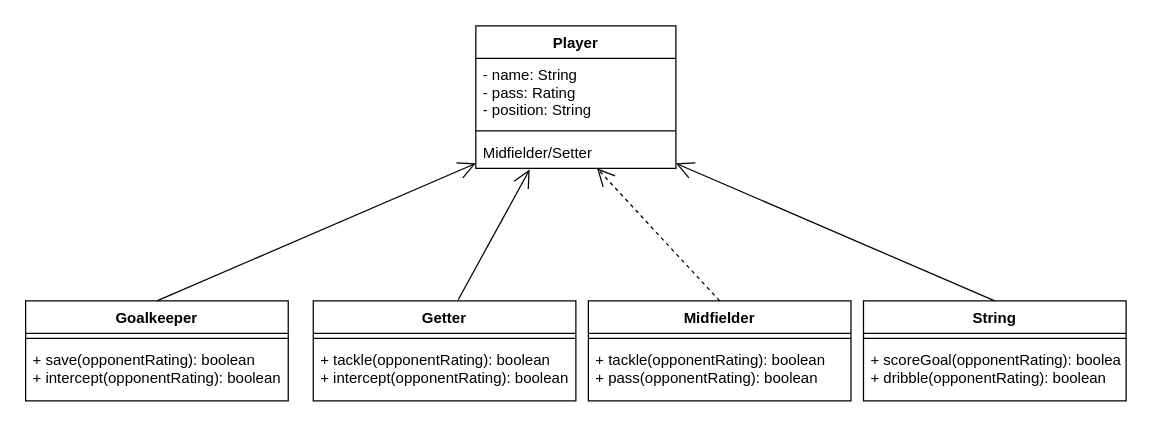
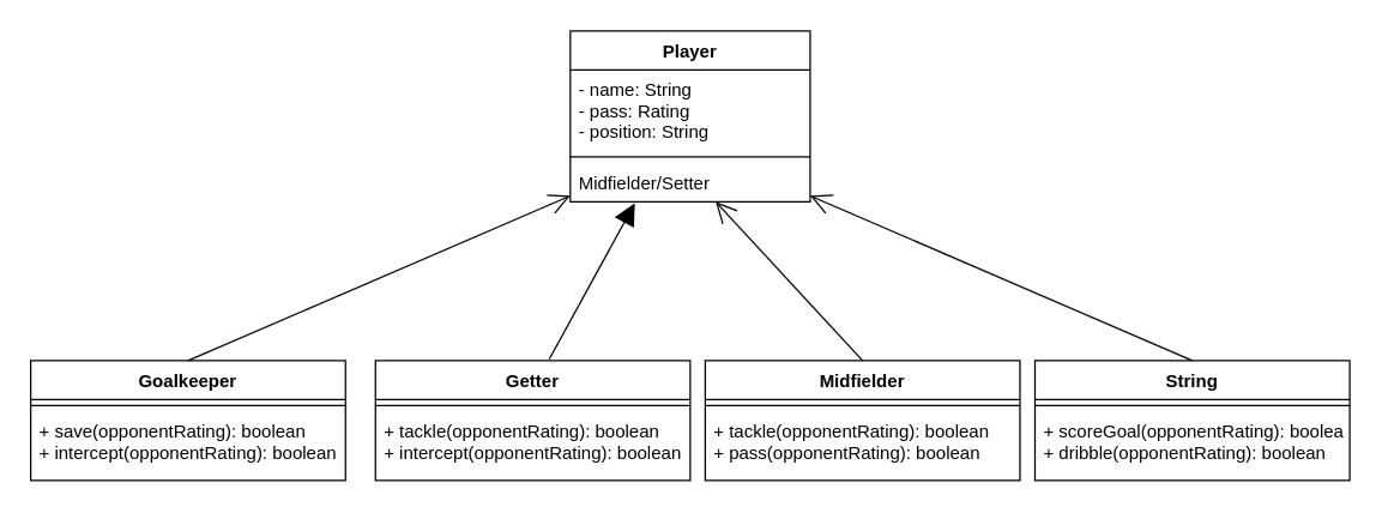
  <mxCell id="0" />
  <mxCell id="1" parent="0" />
  <mxCell id="2" value="Player" style="swimlane;fontStyle=1;align=center;verticalAlign=top;childLayout=stackLayout;horizontal=1;startSize=26;horizontalStack=0;resizeParent=1;resizeParentMax=0;resizeLast=0;collapsible=1;marginBottom=0;fontColor=default;fillColor=default;strokeColor=default;" vertex="1" parent="1"><mxGeometry x="380" y="20" width="160" height="114" as="geometry" /></mxCell>
  <mxCell id="3" value="- name: String&#10;- pass: Rating&#10;- position: String" style="text;strokeColor=none;fillColor=none;align=left;verticalAlign=top;spacingLeft=4;spacingRight=4;overflow=hidden;rotatable=0;points=[[0,0.5],[1,0.5]];portConstraint=eastwest;fontColor=default;" vertex="1" parent="2"><mxGeometry y="26" width="160" height="54" as="geometry" /></mxCell>
  <mxCell id="4" value="" style="line;strokeWidth=1;fillColor=none;align=left;verticalAlign=middle;spacingTop=-1;spacingLeft=3;spacingRight=3;rotatable=0;labelPosition=right;points=[];portConstraint=eastwest;fontColor=default;" vertex="1" parent="2"><mxGeometry y="80" width="160" height="8" as="geometry" /></mxCell>
  <mxCell id="5" value="Midfielder/Setter" style="text;strokeColor=none;fillColor=none;align=left;verticalAlign=top;spacingLeft=4;spacingRight=4;overflow=hidden;rotatable=0;points=[[0,0.5],[1,0.5]];portConstraint=eastwest;fontColor=default;" vertex="1" parent="2"><mxGeometry y="88" width="160" height="26" as="geometry" /></mxCell>
  <mxCell id="6" value="Goalkeeper" style="swimlane;fontStyle=1;align=center;verticalAlign=top;childLayout=stackLayout;horizontal=1;startSize=26;horizontalStack=0;resizeParent=1;resizeParentMax=0;resizeLast=0;collapsible=1;marginBottom=0;fontColor=default;fillColor=default;strokeColor=default;" vertex="1" parent="1"><mxGeometry x="20" y="240" width="210" height="80" as="geometry" /></mxCell>
  <mxCell id="7" value="" style="line;strokeWidth=1;fillColor=none;align=left;verticalAlign=middle;spacingTop=-1;spacingLeft=3;spacingRight=3;rotatable=0;labelPosition=right;points=[];portConstraint=eastwest;fontColor=default;" vertex="1" parent="6"><mxGeometry y="26" width="210" height="8" as="geometry" /></mxCell>
  <mxCell id="8" value="+ save(opponentRating): boolean&#10;+ intercept(opponentRating): boolean" style="text;strokeColor=none;fillColor=none;align=left;verticalAlign=top;spacingLeft=4;spacingRight=4;overflow=hidden;rotatable=0;points=[[0,0.5],[1,0.5]];portConstraint=eastwest;fontColor=default;" vertex="1" parent="6"><mxGeometry y="34" width="210" height="46" as="geometry" /></mxCell>
  <mxCell id="9" value="Getter" style="swimlane;fontStyle=1;align=center;verticalAlign=top;childLayout=stackLayout;horizontal=1;startSize=26;horizontalStack=0;resizeParent=1;resizeParentMax=0;resizeLast=0;collapsible=1;marginBottom=0;fontColor=default;fillColor=default;strokeColor=default;" vertex="1" parent="1"><mxGeometry x="250" y="240" width="210" height="80" as="geometry" /></mxCell>
  <mxCell id="10" value="" style="line;strokeWidth=1;fillColor=none;align=left;verticalAlign=middle;spacingTop=-1;spacingLeft=3;spacingRight=3;rotatable=0;labelPosition=right;points=[];portConstraint=eastwest;fontColor=default;" vertex="1" parent="9"><mxGeometry y="26" width="210" height="8" as="geometry" /></mxCell>
  <mxCell id="11" value="+ tackle(opponentRating): boolean&#10;+ intercept(opponentRating): boolean" style="text;strokeColor=none;fillColor=none;align=left;verticalAlign=top;spacingLeft=4;spacingRight=4;overflow=hidden;rotatable=0;points=[[0,0.5],[1,0.5]];portConstraint=eastwest;fontColor=default;" vertex="1" parent="9"><mxGeometry y="34" width="210" height="46" as="geometry" /></mxCell>
  <mxCell id="12" value="Midfielder" style="swimlane;fontStyle=1;align=center;verticalAlign=top;childLayout=stackLayout;horizontal=1;startSize=26;horizontalStack=0;resizeParent=1;resizeParentMax=0;resizeLast=0;collapsible=1;marginBottom=0;fontColor=default;fillColor=default;strokeColor=default;" vertex="1" parent="1"><mxGeometry x="470" y="240" width="210" height="80" as="geometry" /></mxCell>
  <mxCell id="13" value="" style="line;strokeWidth=1;fillColor=none;align=left;verticalAlign=middle;spacingTop=-1;spacingLeft=3;spacingRight=3;rotatable=0;labelPosition=right;points=[];portConstraint=eastwest;fontColor=default;" vertex="1" parent="12"><mxGeometry y="26" width="210" height="8" as="geometry" /></mxCell>
  <mxCell id="14" value="+ tackle(opponentRating): boolean&#10;+ pass(opponentRating): boolean" style="text;strokeColor=none;fillColor=none;align=left;verticalAlign=top;spacingLeft=4;spacingRight=4;overflow=hidden;rotatable=0;points=[[0,0.5],[1,0.5]];portConstraint=eastwest;fontColor=default;" vertex="1" parent="12"><mxGeometry y="34" width="210" height="46" as="geometry" /></mxCell>
  <mxCell id="15" value="String" style="swimlane;fontStyle=1;align=center;verticalAlign=top;childLayout=stackLayout;horizontal=1;startSize=26;horizontalStack=0;resizeParent=1;resizeParentMax=0;resizeLast=0;collapsible=1;marginBottom=0;fontColor=default;fillColor=default;strokeColor=default;" vertex="1" parent="1"><mxGeometry x="690" y="240" width="210" height="80" as="geometry" /></mxCell>
  <mxCell id="16" value="" style="line;strokeWidth=1;fillColor=none;align=left;verticalAlign=middle;spacingTop=-1;spacingLeft=3;spacingRight=3;rotatable=0;labelPosition=right;points=[];portConstraint=eastwest;fontColor=default;" vertex="1" parent="15"><mxGeometry y="26" width="210" height="8" as="geometry" /></mxCell>
  <mxCell id="17" value="+ scoreGoal(opponentRating): boolean&#10;+ dribble(opponentRating): boolean" style="text;strokeColor=none;fillColor=none;align=left;verticalAlign=top;spacingLeft=4;spacingRight=4;overflow=hidden;rotatable=0;points=[[0,0.5],[1,0.5]];portConstraint=eastwest;fontColor=default;" vertex="1" parent="15"><mxGeometry y="34" width="210" height="46" as="geometry" /></mxCell>
  <mxCell id="18" value="" style="endArrow=open;endFill=1;endSize=12;html=1;rounded=0;labelBackgroundColor=default;fontColor=default;strokeColor=default;exitX=0.5;exitY=0;exitDx=0;exitDy=0;" edge="1" parent="1" source="6"><mxGeometry width="160" relative="1" as="geometry"><mxPoint x="330" y="140" as="sourcePoint" /><mxPoint x="380" y="130" as="targetPoint" /></mxGeometry></mxCell>
- <mxCell id="19" value="" style="endArrow=open;endFill=1;endSize=12;html=1;rounded=0;labelBackgroundColor=default;fontColor=default;strokeColor=default;exitX=0.552;exitY=-0.012;exitDx=0;exitDy=0;exitPerimeter=0;entryX=0.269;entryY=1.038;entryDx=0;entryDy=0;entryPerimeter=0;" edge="1" parent="1" source="9" target="5"><mxGeometry width="160" relative="1" as="geometry"><mxPoint x="370" y="210" as="sourcePoint" /><mxPoint x="420" y="140" as="targetPoint" /></mxGeometry></mxCell>
- <mxCell id="20" value="" style="endArrow=open;endFill=1;endSize=12;html=1;rounded=0;labelBackgroundColor=default;fontColor=default;strokeColor=default;exitX=0.5;exitY=0;exitDx=0;exitDy=0;entryX=0.606;entryY=1;entryDx=0;entryDy=0;entryPerimeter=0;dashed=1;" edge="1" parent="1" source="12" target="5"><mxGeometry width="160" relative="1" as="geometry"><mxPoint x="570" y="230" as="sourcePoint" /><mxPoint x="490" y="130" as="targetPoint" /></mxGeometry></mxCell>
+ <mxCell id="19" value="" style="endArrow=block;endFill=1;endSize=12;html=1;rounded=0;labelBackgroundColor=default;fontColor=default;strokeColor=default;exitX=0.552;exitY=-0.012;exitDx=0;exitDy=0;exitPerimeter=0;entryX=0.269;entryY=1.038;entryDx=0;entryDy=0;entryPerimeter=0;" edge="1" parent="1" source="9" target="5"><mxGeometry width="160" relative="1" as="geometry"><mxPoint x="370" y="210" as="sourcePoint" /><mxPoint x="420" y="140" as="targetPoint" /></mxGeometry></mxCell>
+ <mxCell id="20" value="" style="endArrow=open;endFill=1;endSize=12;html=1;rounded=0;labelBackgroundColor=default;fontColor=default;strokeColor=default;exitX=0.5;exitY=0;exitDx=0;exitDy=0;entryX=0.606;entryY=1;entryDx=0;entryDy=0;entryPerimeter=0;" edge="1" parent="1" source="12" target="5"><mxGeometry width="160" relative="1" as="geometry"><mxPoint x="570" y="230" as="sourcePoint" /><mxPoint x="490" y="130" as="targetPoint" /></mxGeometry></mxCell>
  <mxCell id="21" value="" style="endArrow=open;endFill=1;endSize=12;html=1;rounded=0;labelBackgroundColor=default;fontColor=default;strokeColor=default;exitX=0.5;exitY=0;exitDx=0;exitDy=0;" edge="1" parent="1" source="15"><mxGeometry width="160" relative="1" as="geometry"><mxPoint x="710" y="190" as="sourcePoint" /><mxPoint x="540" y="130" as="targetPoint" /></mxGeometry></mxCell>
